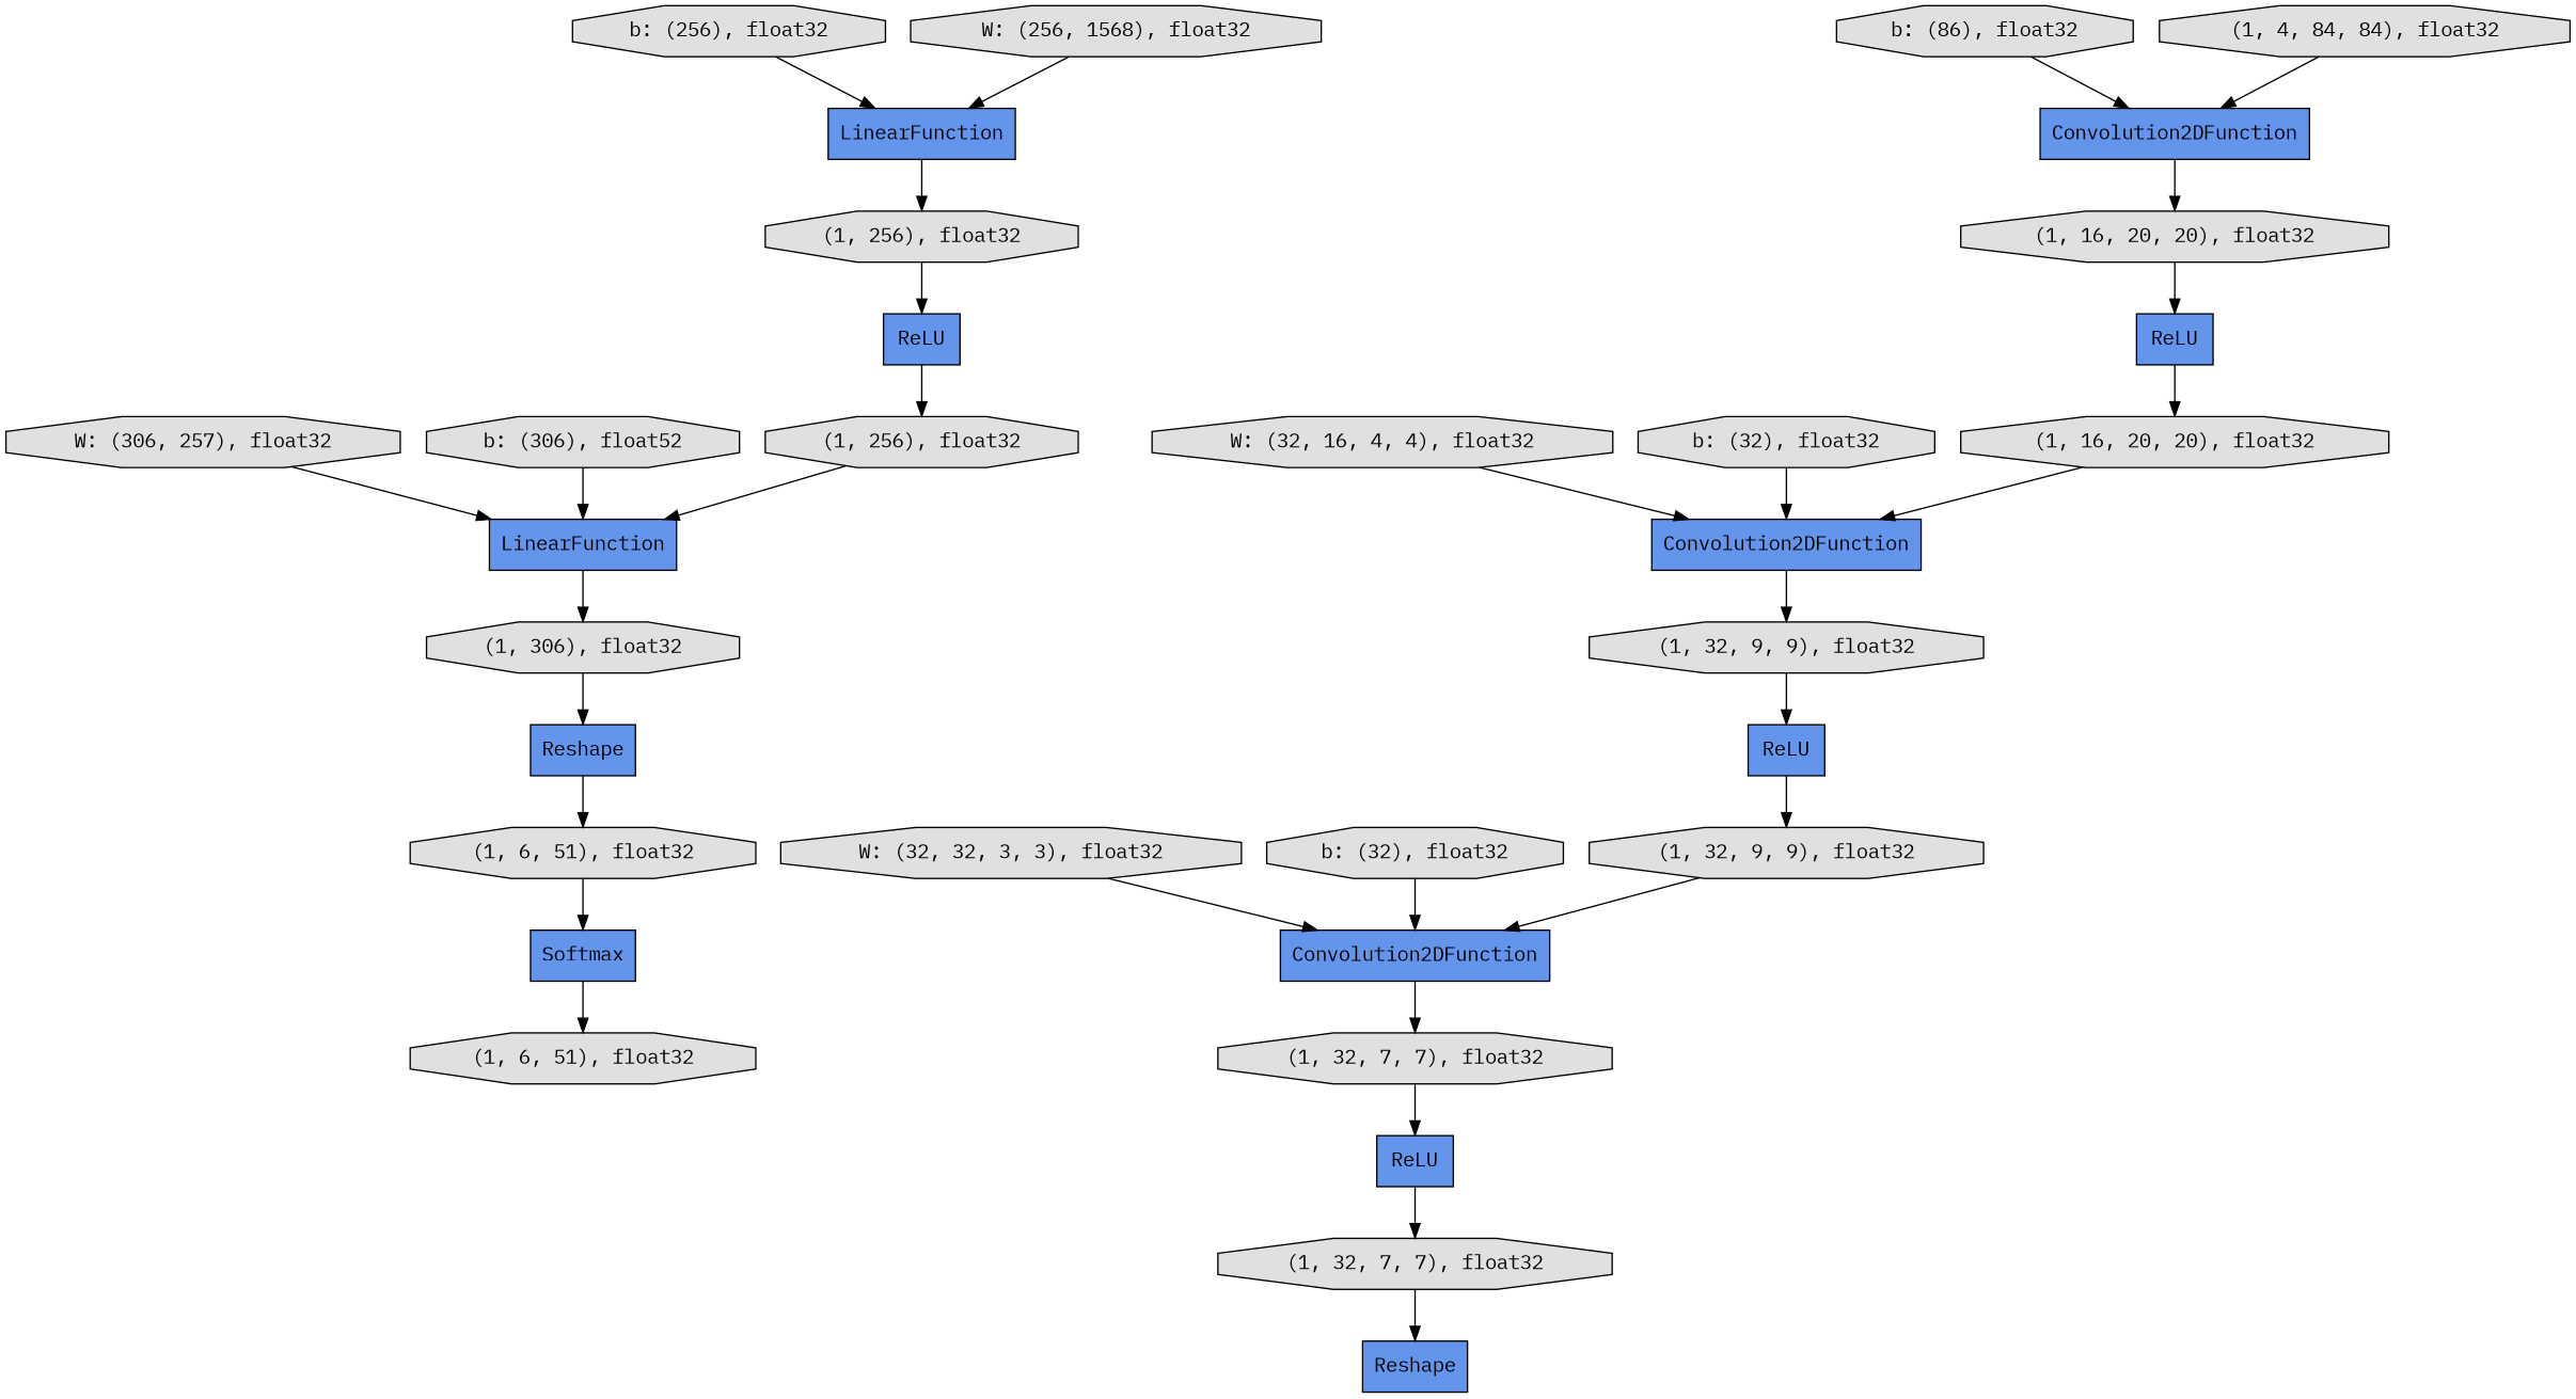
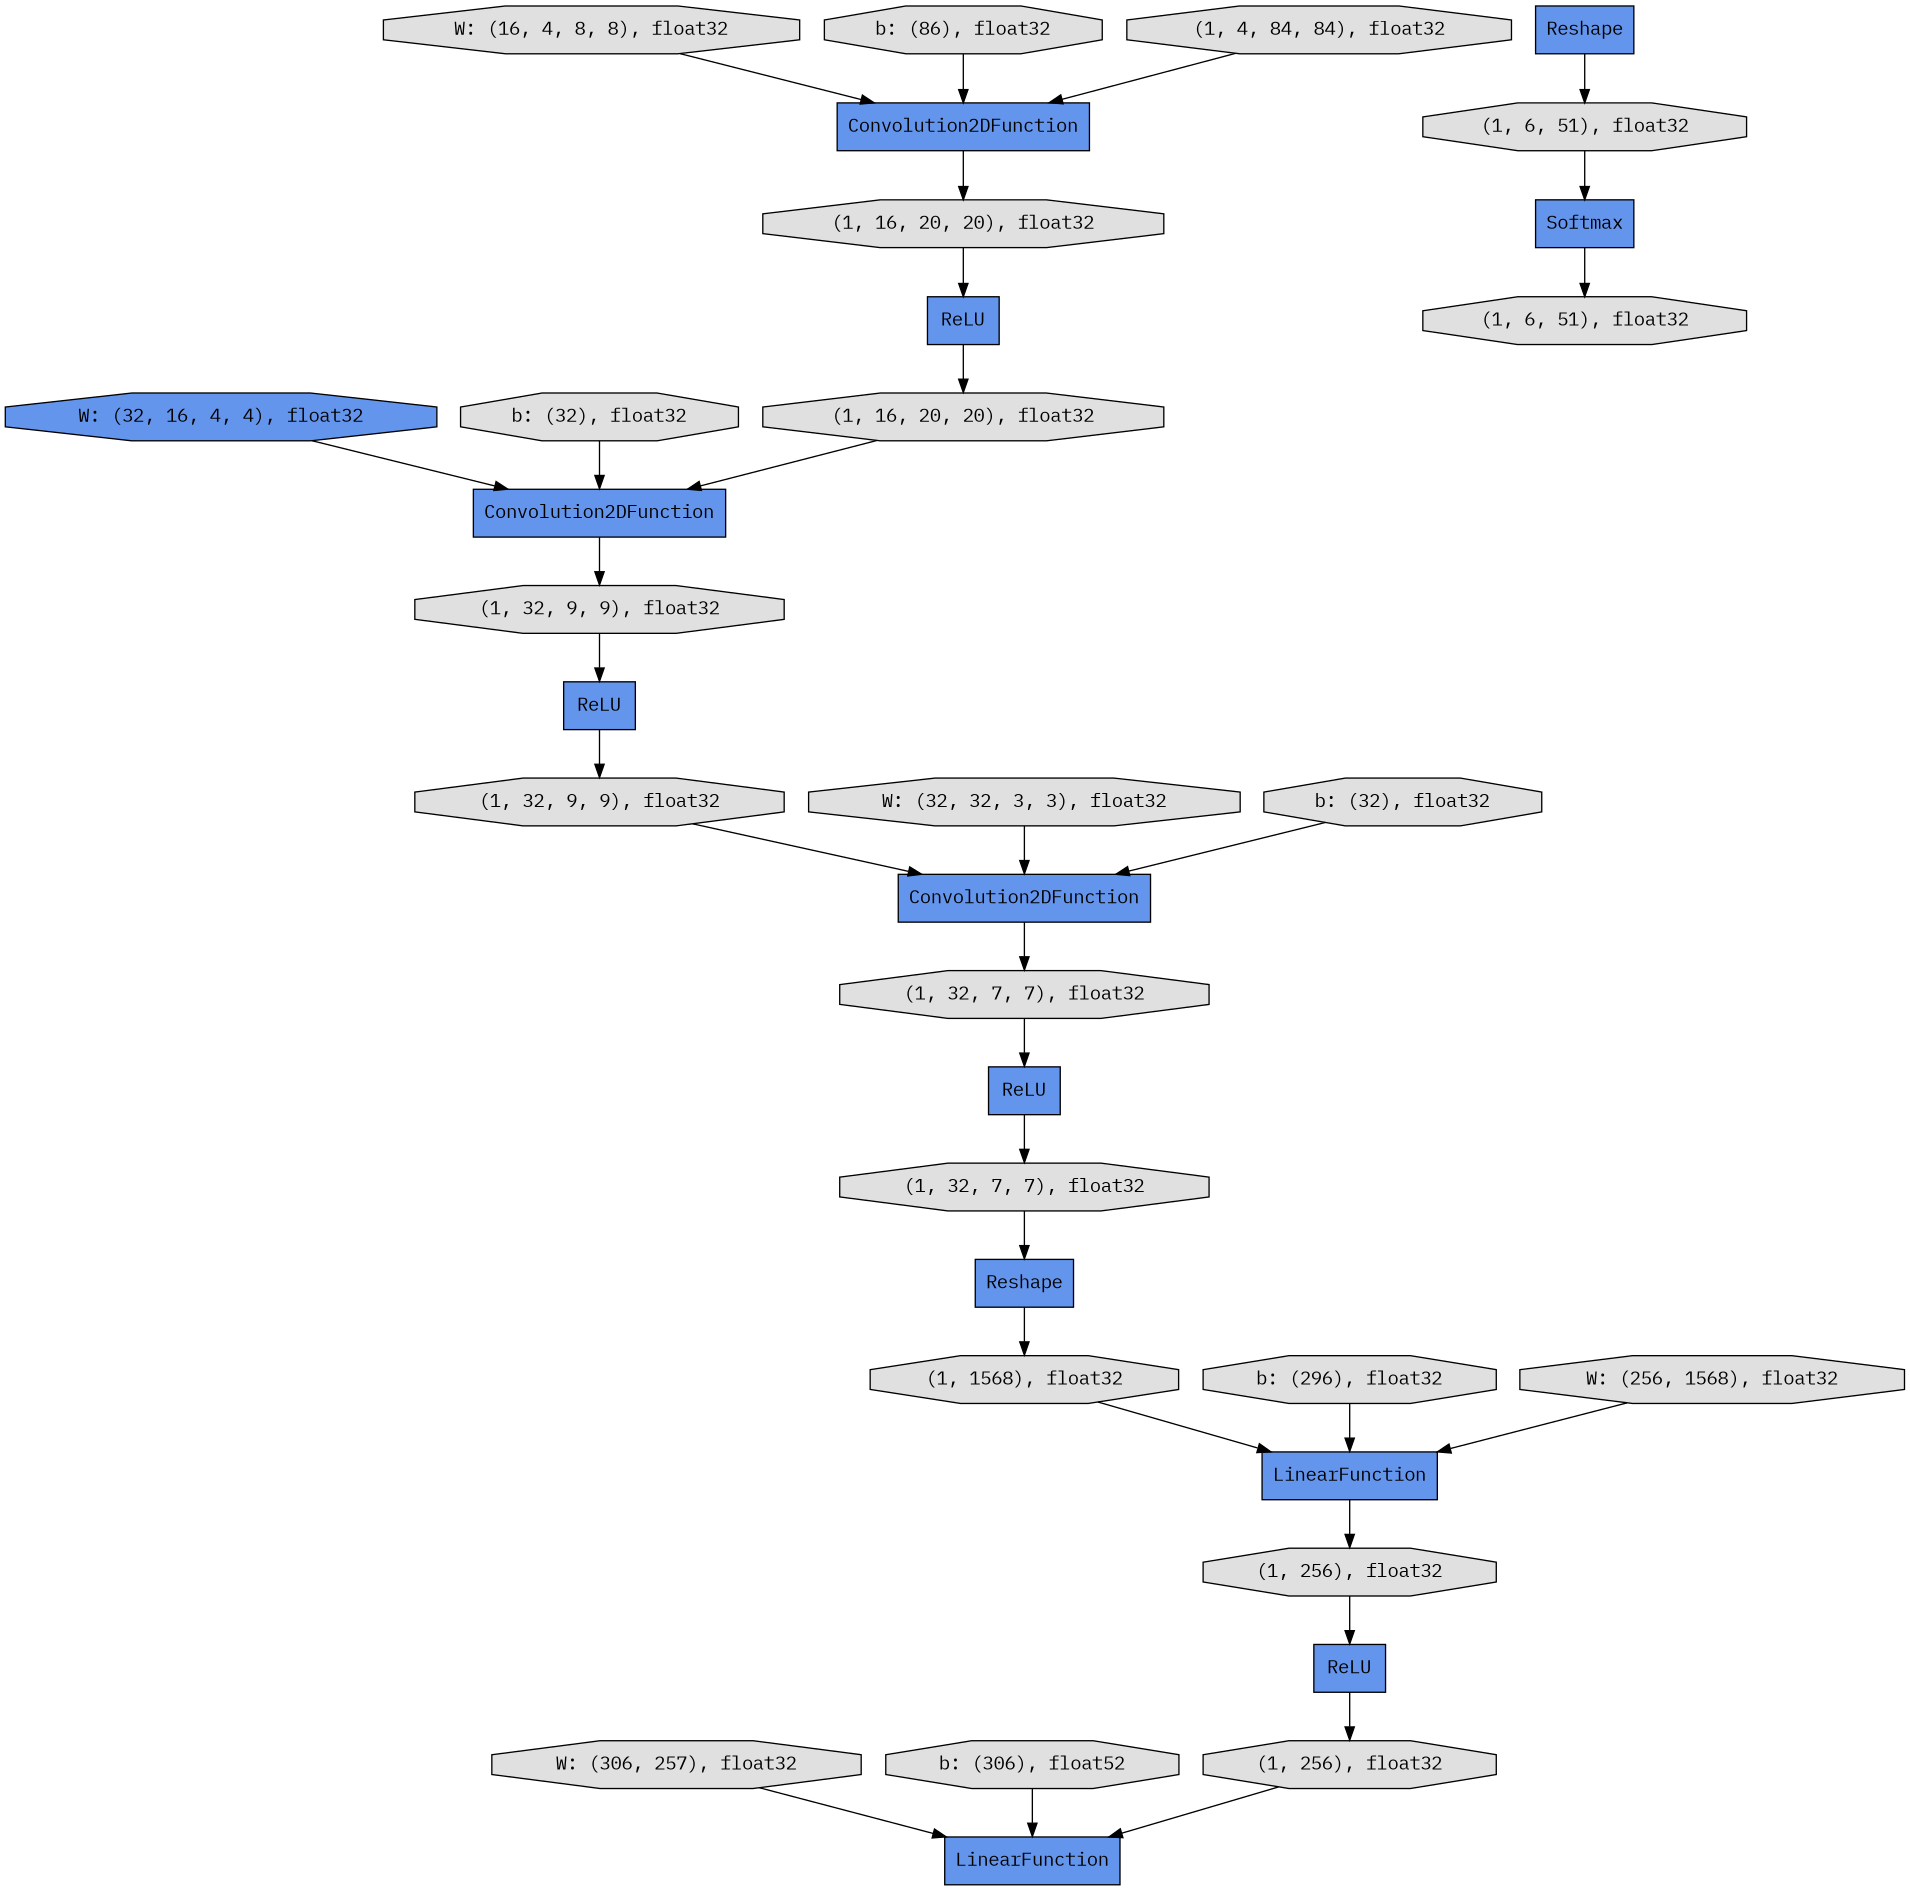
  digraph {
    fontname="IBM Plex Mono"
    rankdir=TB
    node [fillcolor="#E0E0E0" fontname="IBM Plex Mono" shape=octagon style=filled]
    edge [fontname="IBM Plex Mono"]
    n1 [fillcolor="#6495ED" label=ReLU shape=record]
    n2 [label="(1, 256), float32"]
    n3 [fillcolor="#6495ED" label=LinearFunction shape=record]
+   n4 [label="W: (16, 4, 8, 8), float32"]
    n5 [fillcolor="#6495ED" label=Convolution2DFunction shape=record]
    n6 [label="(1, 16, 20, 20), float32"]
    n7 [label="(1, 32, 7, 7), float32"]
    n8 [fillcolor="#6495ED" label=ReLU shape=record]
    n9 [label="(1, 32, 7, 7), float32"]
    n10 [fillcolor="#6495ED" label=Reshape shape=record]
+   n11 [label="(1, 1568), float32"]
    n12 [fillcolor="#6495ED" label=LinearFunction shape=record]
    n13 [fillcolor="#6495ED" label=Reshape shape=record]
    n14 [label="(1, 6, 51), float32"]
    n15 [fillcolor="#6495ED" label=Softmax shape=record]
-   n16 [label="b: (256), float32"]
+   n16 [label="b: (296), float32"]
    n17 [label="(1, 256), float32"]
    n18 [label="b: (86), float32"]
    n19 [label="W: (306, 257), float32"]
-   n20 [label="(1, 306), float32"]
    n21 [fillcolor="#6495ED" label=ReLU shape=record]
    n22 [label="(1, 32, 9, 9), float32"]
    n23 [fillcolor="#6495ED" label=Convolution2DFunction shape=record]
-   n24 [label="W: (32, 16, 4, 4), float32"]
+   n24 [fillcolor="#6495ED" label="W: (32, 16, 4, 4), float32"]
    n25 [fillcolor="#6495ED" label=Convolution2DFunction shape=record]
    n26 [label="(1, 32, 9, 9), float32"]
    n27 [label="b: (306), float52"]
    n28 [label="b: (32), float32"]
    n29 [label="(1, 4, 84, 84), float32"]
    n30 [label="(1, 6, 51), float32"]
    n31 [fillcolor="#6495ED" label=ReLU shape=record]
    n32 [label="(1, 16, 20, 20), float32"]
    n33 [label="W: (32, 32, 3, 3), float32"]
    n34 [label="b: (32), float32"]
    n35 [label="W: (256, 1568), float32"]
    n1 -> n2
    n2 -> n3
-   n3 -> n20
+   n4 -> n5
    n5 -> n6
    n6 -> n31
    n7 -> n8
    n8 -> n9
    n9 -> n10
+   n10 -> n11
+   n11 -> n12
    n12 -> n17
    n13 -> n14
    n14 -> n15
    n15 -> n30
    n16 -> n12
    n17 -> n1
    n18 -> n5
    n19 -> n3
-   n20 -> n13
    n21 -> n22
    n22 -> n23
    n23 -> n7
    n24 -> n25
    n25 -> n26
    n26 -> n21
    n27 -> n3
    n28 -> n25
    n29 -> n5
    n31 -> n32
    n32 -> n25
    n33 -> n23
    n34 -> n23
    n35 -> n12
  }
